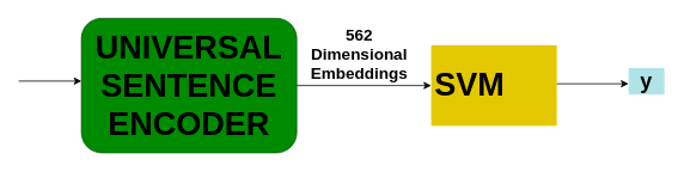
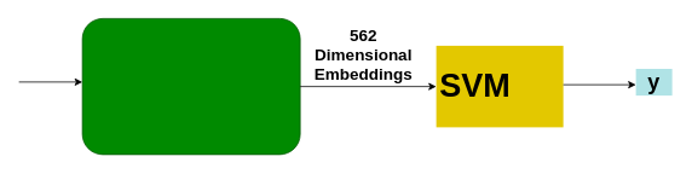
  <mxCell id="0" />
  <mxCell id="1" parent="0" />
  <mxCell id="2" value="" style="rounded=1;whiteSpace=wrap;html=1;strokeColor=#005700;fillColor=#008a00;fontColor=#ffffff;" vertex="1" parent="1"><mxGeometry x="90" y="20" width="240" height="150" as="geometry" /></mxCell>
- <mxCell id="3" value="&lt;b&gt;&lt;font style=&quot;font-size: 36px&quot;&gt;UNIVERSAL SENTENCE ENCODER&lt;/font&gt;&lt;/b&gt;" style="text;html=1;strokeColor=none;fillColor=none;align=center;verticalAlign=middle;whiteSpace=wrap;rounded=0;" vertex="1" parent="1"><mxGeometry x="105" y="35" width="210" height="120" as="geometry" /></mxCell>
  <mxCell id="4" value="" style="endArrow=classic;html=1;exitX=1;exitY=0.5;exitDx=0;exitDy=0;" edge="1" parent="1" source="2"><mxGeometry width="50" height="50" relative="1" as="geometry"><mxPoint x="470" y="170" as="sourcePoint" /><mxPoint x="480" y="95" as="targetPoint" /></mxGeometry></mxCell>
  <mxCell id="5" value="&lt;font style=&quot;font-size: 18px&quot;&gt;&lt;b&gt;562 Dimensional Embeddings&lt;/b&gt;&lt;/font&gt;" style="text;html=1;strokeColor=none;fillColor=none;align=center;verticalAlign=middle;whiteSpace=wrap;rounded=0;" vertex="1" parent="1"><mxGeometry x="380" y="45.5" width="40" height="30" as="geometry" /></mxCell>
  <mxCell id="6" value="" style="rounded=0;whiteSpace=wrap;html=1;strokeColor=none;fillColor=#e3c800;fontColor=#ffffff;" vertex="1" parent="1"><mxGeometry x="480" y="50" width="140" height="90" as="geometry" /></mxCell>
  <mxCell id="7" value="&lt;b&gt;&lt;font style=&quot;font-size: 36px&quot;&gt;SVM&lt;/font&gt;&lt;/b&gt;" style="text;html=1;strokeColor=none;fillColor=none;align=center;verticalAlign=middle;whiteSpace=wrap;rounded=0;" vertex="1" parent="1"><mxGeometry x="503" y="80" width="40" height="25" as="geometry" /></mxCell>
  <mxCell id="8" value="" style="endArrow=classic;html=1;exitX=1;exitY=0.5;exitDx=0;exitDy=0;entryX=0;entryY=0.5;entryDx=0;entryDy=0;" edge="1" parent="1"><mxGeometry width="50" height="50" relative="1" as="geometry"><mxPoint x="620" y="93" as="sourcePoint" /><mxPoint x="700" y="93" as="targetPoint" /><Array as="points" /></mxGeometry></mxCell>
  <mxCell id="9" value="&lt;b&gt;&lt;font style=&quot;font-size: 24px&quot;&gt;y&lt;/font&gt;&lt;/b&gt;" style="text;html=1;strokeColor=none;fillColor=#b0e3e6;align=center;verticalAlign=middle;whiteSpace=wrap;rounded=0;" vertex="1" parent="1"><mxGeometry x="700" y="75.5" width="40" height="29.5" as="geometry" /></mxCell>
  <mxCell id="10" value="" style="endArrow=classic;html=1;" edge="1" parent="1"><mxGeometry width="50" height="50" relative="1" as="geometry"><mxPoint x="20" y="90" as="sourcePoint" /><mxPoint x="90" y="90" as="targetPoint" /></mxGeometry></mxCell>
